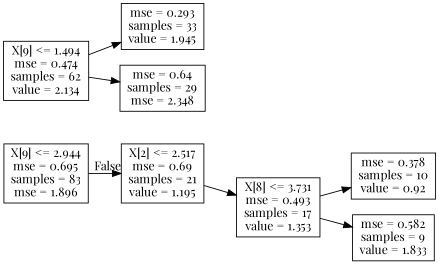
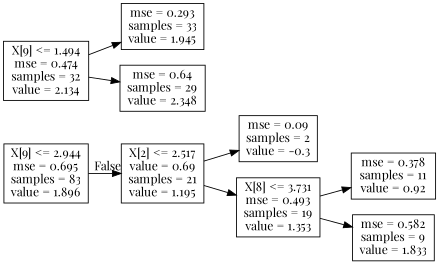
  digraph {
    fontname="Playfair Display"
    rankdir=LR
    node [fontname="Playfair Display" shape=box]
    edge [fontname="Playfair Display"]
-   n1 [label="X[9] <= 2.944\nmse = 0.695\nsamples = 83\nmse = 1.896"]
-   n2 [label="X[2] <= 2.517\nmse = 0.69\nsamples = 21\nvalue = 1.195"]
-   n3 [label="X[9] <= 1.494\nmse = 0.474\nsamples = 62\nvalue = 2.134"]
+   n1 [label="X[9] <= 2.944\nmse = 0.695\nsamples = 83\nvalue = 1.896"]
+   n2 [label="X[2] <= 2.517\nvalue = 0.69\nsamples = 21\nvalue = 1.195"]
+   n3 [label="X[9] <= 1.494\nmse = 0.474\nsamples = 32\nvalue = 2.134"]
    n4 [label="mse = 0.293\nsamples = 33\nvalue = 1.945"]
-   n5 [label="mse = 0.64\nsamples = 29\nmse = 2.348"]
-   n7 [label="X[8] <= 3.731\nmse = 0.493\nsamples = 17\nvalue = 1.353"]
-   n8 [label="mse = 0.378\nsamples = 10\nvalue = 0.92"]
+   n5 [label="mse = 0.64\nsamples = 29\nvalue = 2.348"]
+   n6 [label="mse = 0.09\nsamples = 2\nvalue = -0.3"]
+   n7 [label="X[8] <= 3.731\nmse = 0.493\nsamples = 19\nvalue = 1.353"]
+   n8 [label="mse = 0.378\nsamples = 11\nvalue = 0.92"]
    n9 [label="mse = 0.582\nsamples = 9\nvalue = 1.833"]
    n1 -> n2 [headlabel=False labelangle=-45 labeldistance=2.5]
+   n2 -> n6
    n2 -> n7
    n3 -> n4
    n3 -> n5
    n7 -> n8
    n7 -> n9
  }
